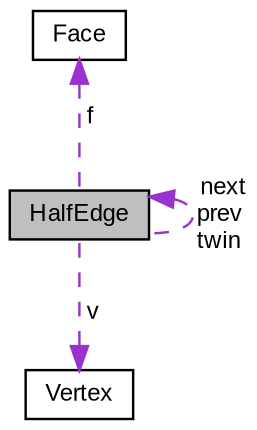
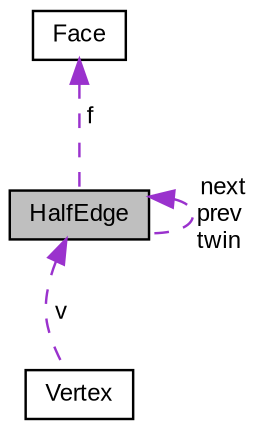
  digraph {
    fontname="Liberation Sans"
    node [color=black fillcolor=white fontname="Liberation Sans" fontsize=10 shape=record style=filled]
    edge [color=darkorchid3 dir=back fontname="Liberation Sans" fontsize=10 labelfontname=Helvetica labelfontsize=10 style=dashed]
    n1 [fillcolor=grey75 fontcolor=black height=0.2 label=HalfEdge width=0.4]
    n2 [height=0.2 label=Face width=0.4]
    n3 [height=0.2 label=Vertex width=0.4]
    n1 -> n1 [label=" next\nprev\ntwin"]
    n2 -> n1 [label=" f"]
-   n3 -> n1 [label=" v"]
+   n1 -> n3 [label=" v"]
  }
